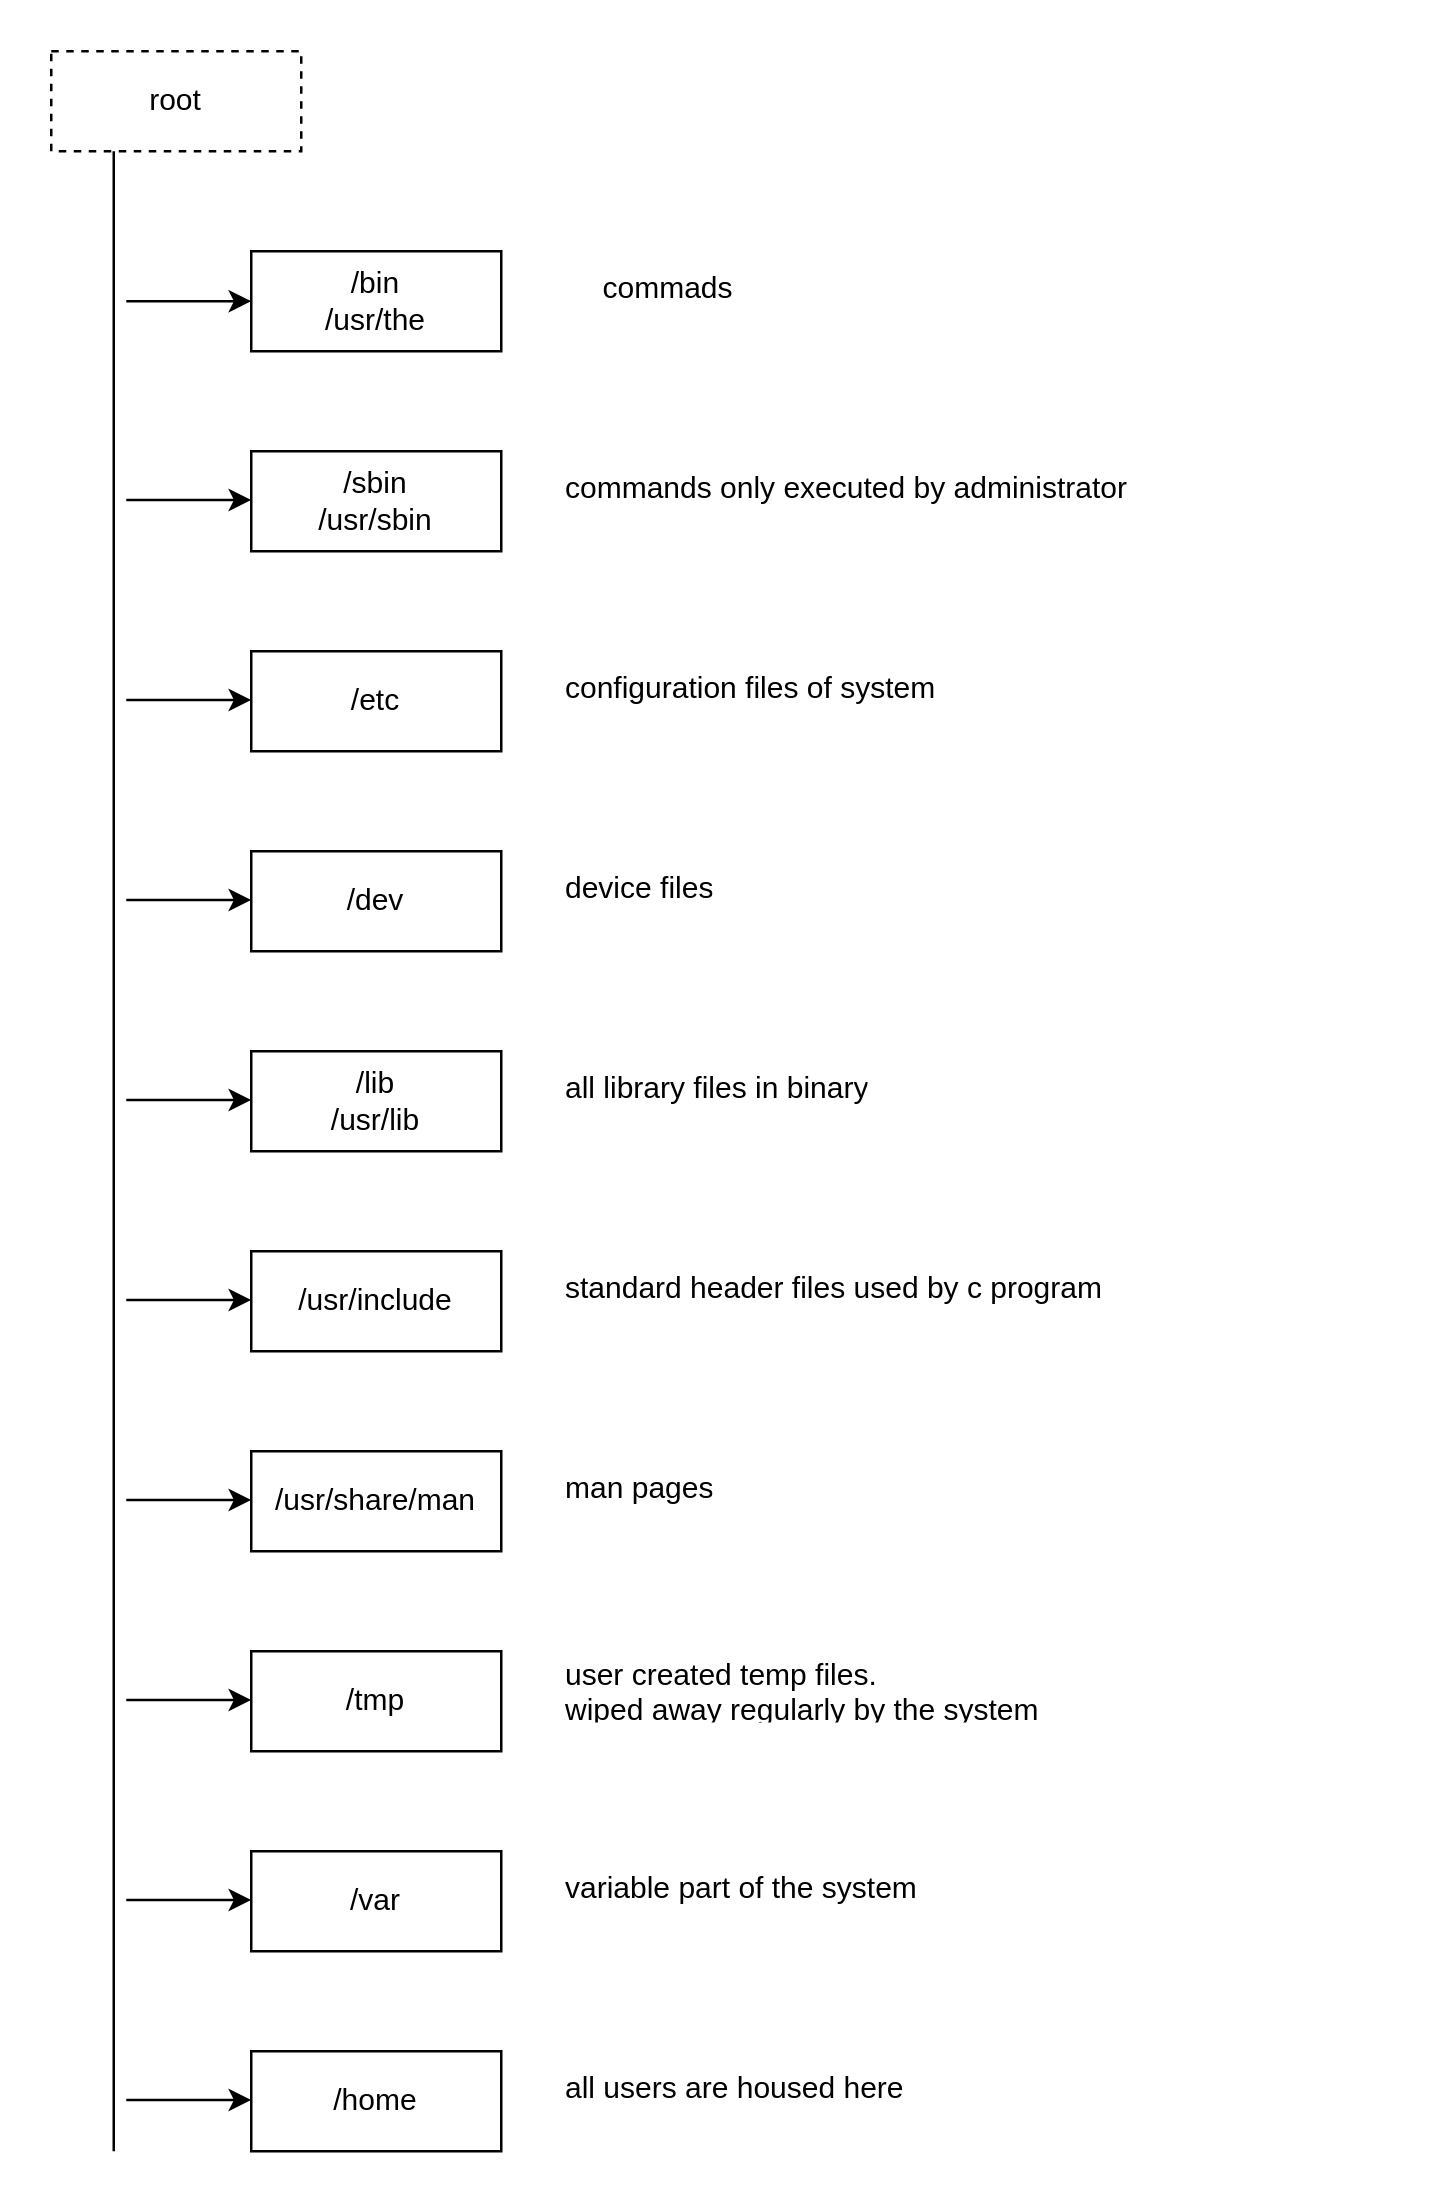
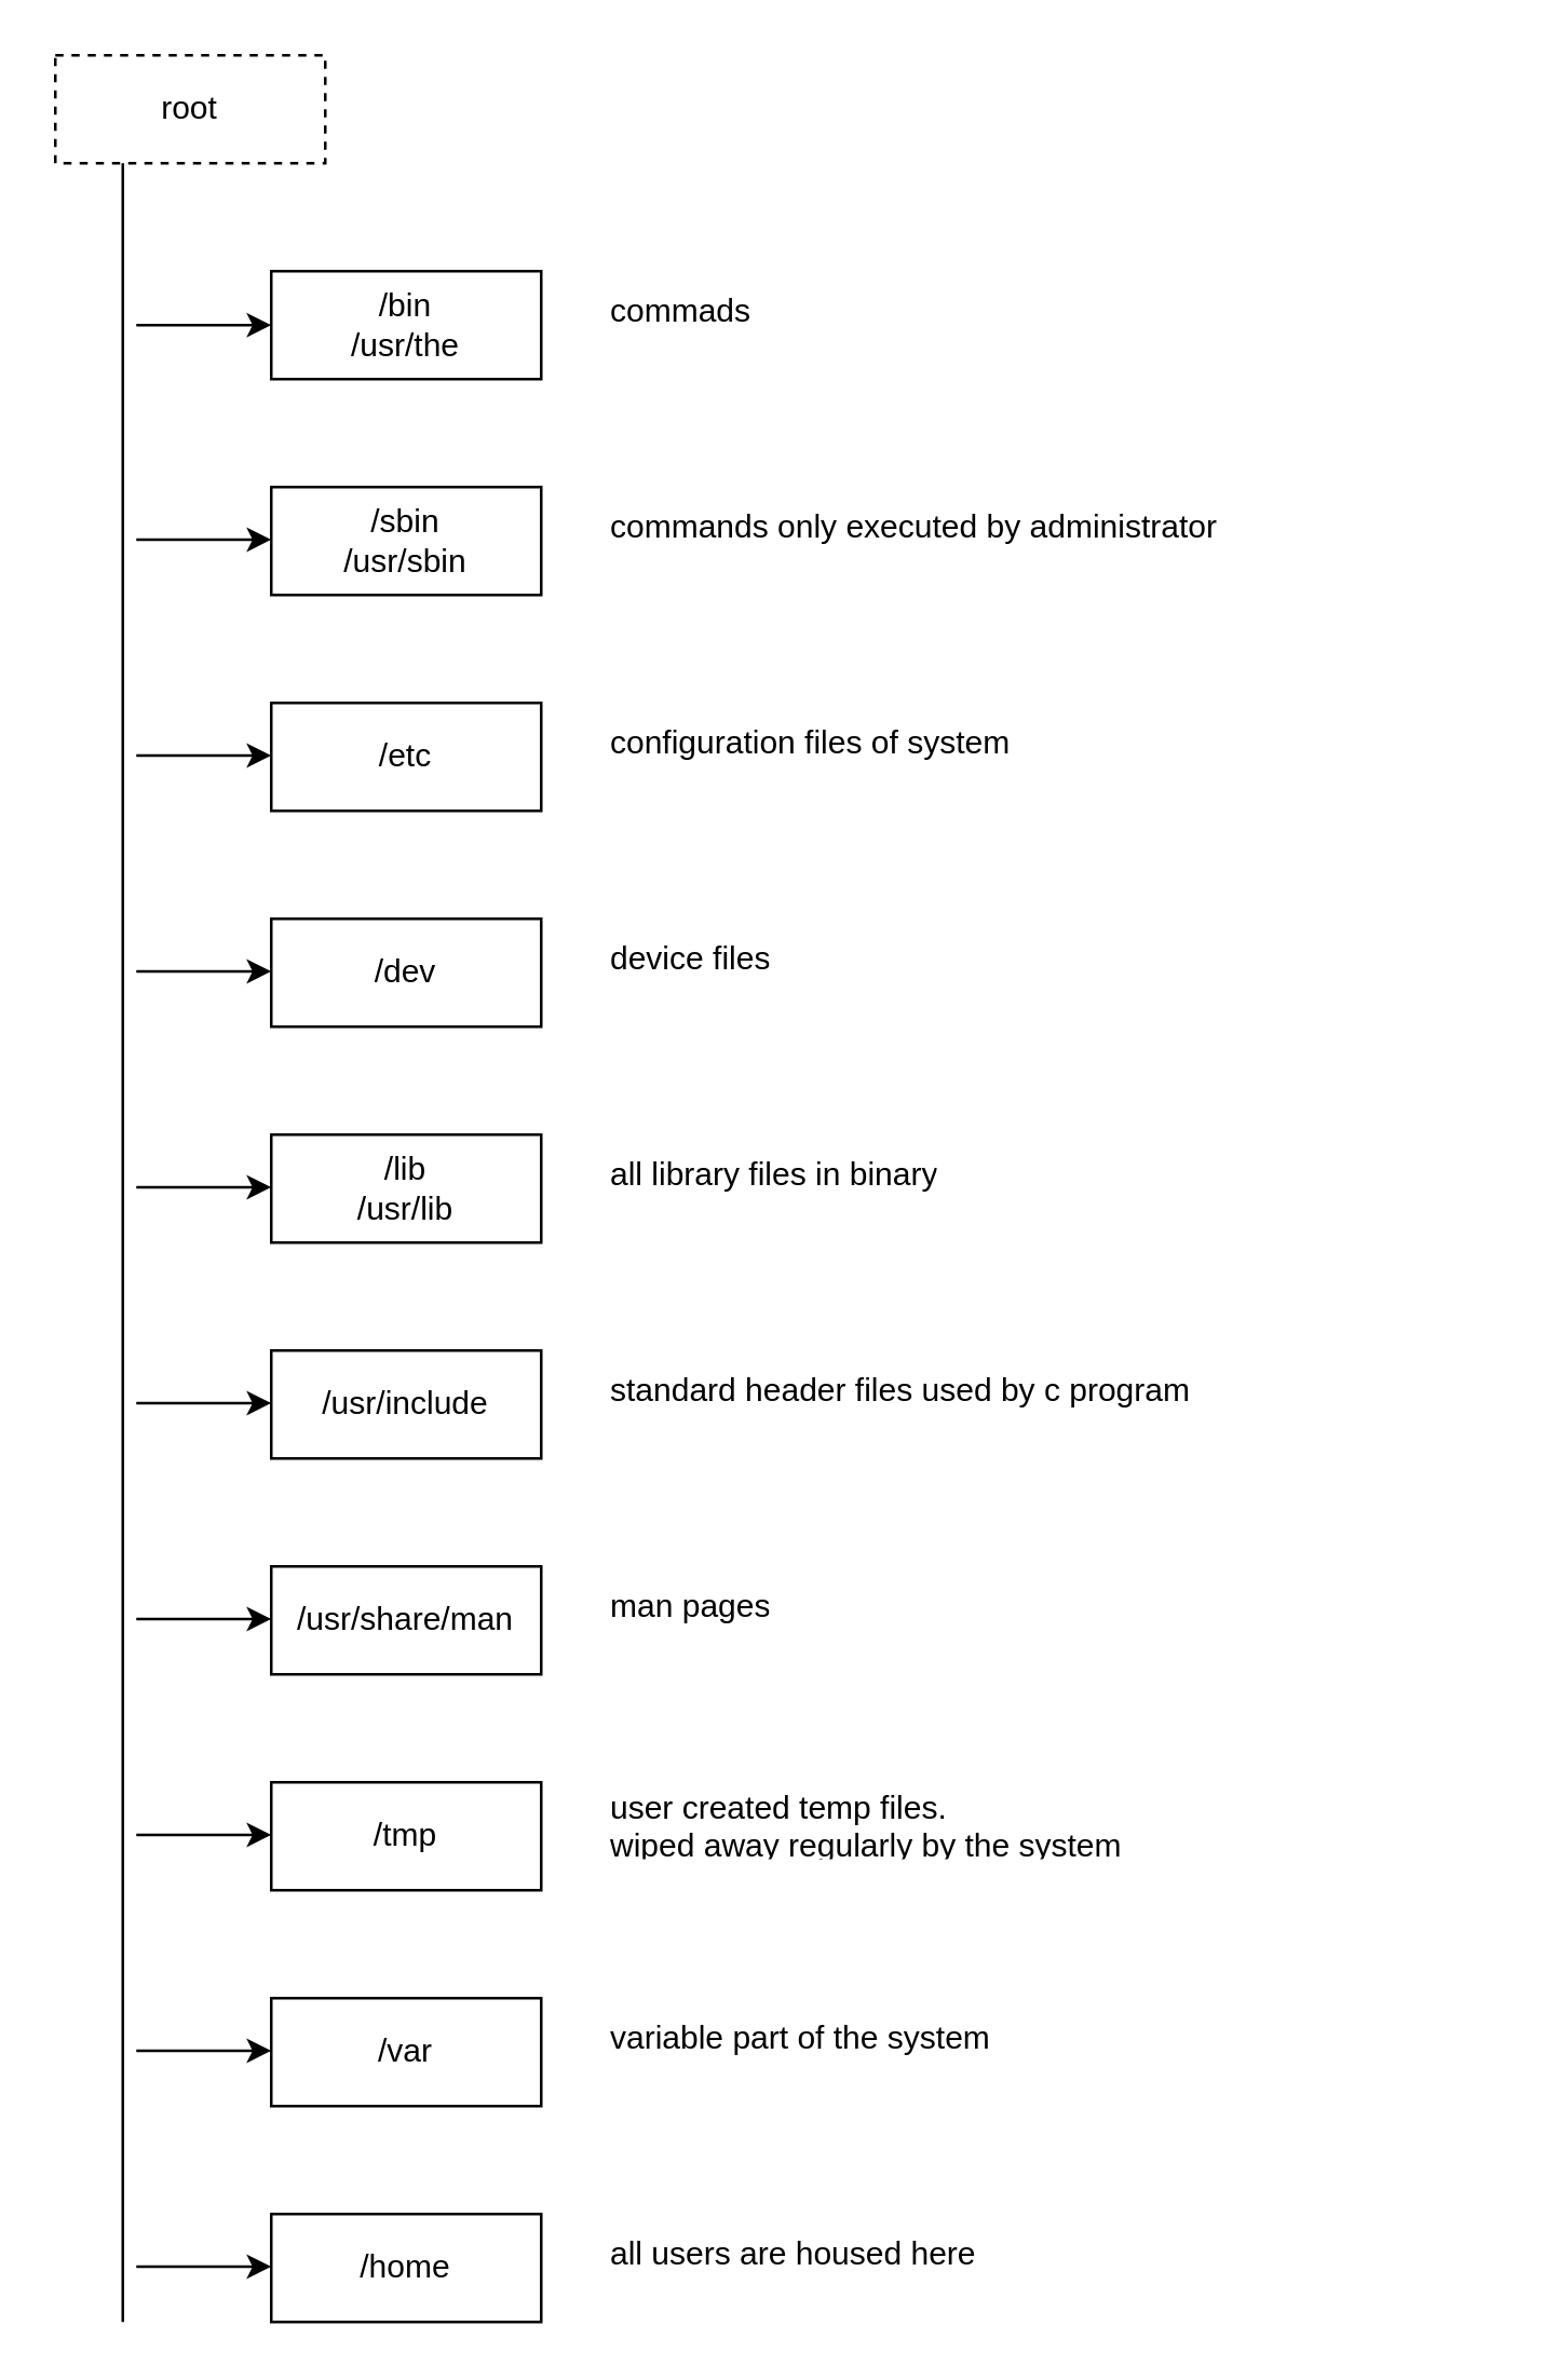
  <mxCell id="0" />
  <mxCell id="1" parent="0" />
  <mxCell id="2" value="root" style="whiteSpace=wrap;html=1;dashed=1;" vertex="1" parent="1"><mxGeometry x="20" y="20" width="100" height="40" as="geometry" /></mxCell>
  <mxCell id="3" value="/sbin&lt;br&gt;/usr/sbin" style="whiteSpace=wrap;html=1;" vertex="1" parent="1"><mxGeometry x="100" y="180" width="100" height="40" as="geometry" /></mxCell>
  <mxCell id="4" value="/bin&lt;br&gt;/usr/the" style="whiteSpace=wrap;html=1;" vertex="1" parent="1"><mxGeometry x="100" y="100" width="100" height="40" as="geometry" /></mxCell>
  <mxCell id="5" value="/etc" style="whiteSpace=wrap;html=1;" vertex="1" parent="1"><mxGeometry x="100" y="260" width="100" height="40" as="geometry" /></mxCell>
  <mxCell id="6" value="/dev" style="whiteSpace=wrap;html=1;" vertex="1" parent="1"><mxGeometry x="100" y="340" width="100" height="40" as="geometry" /></mxCell>
  <mxCell id="7" value="/lib&lt;br&gt;/usr/lib" style="whiteSpace=wrap;html=1;" vertex="1" parent="1"><mxGeometry x="100" y="420" width="100" height="40" as="geometry" /></mxCell>
  <mxCell id="8" value="/usr/include&lt;span style=&quot;color: rgba(0, 0, 0, 0); font-family: monospace; font-size: 0px; text-align: start;&quot;&gt;%3CmxGraphModel%3E%3Croot%3E%3CmxCell%20id%3D%220%22%2F%3E%3CmxCell%20id%3D%221%22%20parent%3D%220%22%2F%3E%3CmxCell%20id%3D%222%22%20value%3D%22%2Fbin%26lt%3Bbr%26gt%3B%2Fusr%2Fbin%22%20style%3D%22whiteSpace%3Dwrap%3Bhtml%3D1%3B%22%20vertex%3D%221%22%20parent%3D%221%22%3E%3CmxGeometry%20x%3D%22240%22%20y%3D%22200%22%20width%3D%22100%22%20height%3D%2240%22%20as%3D%22geometry%22%2F%3E%3C%2FmxCell%3E%3C%2Froot%3E%3C%2FmxGraphModel%3E&lt;/span&gt;" style="whiteSpace=wrap;html=1;" vertex="1" parent="1"><mxGeometry x="100" y="500" width="100" height="40" as="geometry" /></mxCell>
  <mxCell id="9" value="/usr/share/man" style="whiteSpace=wrap;html=1;" vertex="1" parent="1"><mxGeometry x="100" y="580" width="100" height="40" as="geometry" /></mxCell>
  <mxCell id="10" value="/tmp" style="whiteSpace=wrap;html=1;" vertex="1" parent="1"><mxGeometry x="100" y="660" width="100" height="40" as="geometry" /></mxCell>
  <mxCell id="11" value="/var" style="whiteSpace=wrap;html=1;" vertex="1" parent="1"><mxGeometry x="100" y="740" width="100" height="40" as="geometry" /></mxCell>
  <mxCell id="12" value="/home" style="whiteSpace=wrap;html=1;" vertex="1" parent="1"><mxGeometry x="100" y="820" width="100" height="40" as="geometry" /></mxCell>
  <mxCell id="13" value="" style="line;strokeWidth=1;direction=south;html=1;perimeter=backbonePerimeter;points=[];outlineConnect=0;" vertex="1" parent="1"><mxGeometry x="40" y="60" width="10" height="800" as="geometry" /></mxCell>
  <mxCell id="14" value="" style="endArrow=classic;html=1;" edge="1" parent="1"><mxGeometry width="50" height="50" relative="1" as="geometry"><mxPoint x="50" y="120" as="sourcePoint" /><mxPoint x="100" y="120" as="targetPoint" /></mxGeometry></mxCell>
  <mxCell id="15" value="" style="endArrow=classic;html=1;" edge="1" parent="1"><mxGeometry width="50" height="50" relative="1" as="geometry"><mxPoint x="50" y="199.5" as="sourcePoint" /><mxPoint x="100" y="199.5" as="targetPoint" /></mxGeometry></mxCell>
  <mxCell id="16" value="" style="endArrow=classic;html=1;" edge="1" parent="1"><mxGeometry width="50" height="50" relative="1" as="geometry"><mxPoint x="50" y="279.5" as="sourcePoint" /><mxPoint x="100" y="279.5" as="targetPoint" /></mxGeometry></mxCell>
  <mxCell id="17" value="" style="endArrow=classic;html=1;" edge="1" parent="1"><mxGeometry width="50" height="50" relative="1" as="geometry"><mxPoint x="50" y="359.5" as="sourcePoint" /><mxPoint x="100" y="359.5" as="targetPoint" /></mxGeometry></mxCell>
  <mxCell id="18" value="" style="endArrow=classic;html=1;" edge="1" parent="1"><mxGeometry width="50" height="50" relative="1" as="geometry"><mxPoint x="50" y="439.5" as="sourcePoint" /><mxPoint x="100" y="439.5" as="targetPoint" /></mxGeometry></mxCell>
  <mxCell id="19" value="" style="endArrow=classic;html=1;" edge="1" parent="1"><mxGeometry width="50" height="50" relative="1" as="geometry"><mxPoint x="50" y="519.5" as="sourcePoint" /><mxPoint x="100" y="519.5" as="targetPoint" /></mxGeometry></mxCell>
  <mxCell id="20" value="" style="endArrow=classic;html=1;" edge="1" parent="1"><mxGeometry width="50" height="50" relative="1" as="geometry"><mxPoint x="50" y="599.5" as="sourcePoint" /><mxPoint x="100" y="599.5" as="targetPoint" /></mxGeometry></mxCell>
  <mxCell id="21" value="" style="endArrow=classic;html=1;" edge="1" parent="1"><mxGeometry width="50" height="50" relative="1" as="geometry"><mxPoint x="50" y="679.5" as="sourcePoint" /><mxPoint x="100" y="679.5" as="targetPoint" /></mxGeometry></mxCell>
  <mxCell id="22" value="" style="endArrow=classic;html=1;" edge="1" parent="1"><mxGeometry width="50" height="50" relative="1" as="geometry"><mxPoint x="50" y="759.5" as="sourcePoint" /><mxPoint x="100" y="759.5" as="targetPoint" /></mxGeometry></mxCell>
  <mxCell id="23" value="" style="endArrow=classic;html=1;" edge="1" parent="1"><mxGeometry width="50" height="50" relative="1" as="geometry"><mxPoint x="50" y="839.5" as="sourcePoint" /><mxPoint x="100" y="839.5" as="targetPoint" /></mxGeometry></mxCell>
- <mxCell id="24" value="commads" style="text;strokeColor=none;fillColor=none;align=left;verticalAlign=middle;spacingLeft=4;spacingRight=4;overflow=hidden;points=[[0,0.5],[1,0.5]];portConstraint=eastwest;rotatable=0;whiteSpace=wrap;html=1;strokeWidth=1;" vertex="1" parent="1"><mxGeometry x="235" y="100" width="80" height="30" as="geometry" /></mxCell>
+ <mxCell id="24" value="commads" style="text;strokeColor=none;fillColor=none;align=left;verticalAlign=middle;spacingLeft=4;spacingRight=4;overflow=hidden;points=[[0,0.5],[1,0.5]];portConstraint=eastwest;rotatable=0;whiteSpace=wrap;html=1;strokeWidth=1;" vertex="1" parent="1"><mxGeometry x="220" y="100" width="80" height="30" as="geometry" /></mxCell>
  <mxCell id="25" value="commands only executed by administrator" style="text;strokeColor=none;fillColor=none;align=left;verticalAlign=middle;spacingLeft=4;spacingRight=4;overflow=hidden;points=[[0,0.5],[1,0.5]];portConstraint=eastwest;rotatable=0;whiteSpace=wrap;html=1;strokeWidth=1;" vertex="1" parent="1"><mxGeometry x="220" y="180" width="330" height="30" as="geometry" /></mxCell>
  <mxCell id="26" value="configuration files of system" style="text;strokeColor=none;fillColor=none;align=left;verticalAlign=middle;spacingLeft=4;spacingRight=4;overflow=hidden;points=[[0,0.5],[1,0.5]];portConstraint=eastwest;rotatable=0;whiteSpace=wrap;html=1;strokeWidth=1;" vertex="1" parent="1"><mxGeometry x="220" y="260" width="280" height="30" as="geometry" /></mxCell>
  <mxCell id="27" value="device files" style="text;strokeColor=none;fillColor=none;align=left;verticalAlign=middle;spacingLeft=4;spacingRight=4;overflow=hidden;points=[[0,0.5],[1,0.5]];portConstraint=eastwest;rotatable=0;whiteSpace=wrap;html=1;strokeWidth=1;" vertex="1" parent="1"><mxGeometry x="220" y="340" width="80" height="30" as="geometry" /></mxCell>
  <mxCell id="28" value="all library files in binary" style="text;strokeColor=none;fillColor=none;align=left;verticalAlign=middle;spacingLeft=4;spacingRight=4;overflow=hidden;points=[[0,0.5],[1,0.5]];portConstraint=eastwest;rotatable=0;whiteSpace=wrap;html=1;strokeWidth=1;" vertex="1" parent="1"><mxGeometry x="220" y="420" width="280" height="30" as="geometry" /></mxCell>
  <mxCell id="29" value="standard header files used by c program" style="text;strokeColor=none;fillColor=none;align=left;verticalAlign=middle;spacingLeft=4;spacingRight=4;overflow=hidden;points=[[0,0.5],[1,0.5]];portConstraint=eastwest;rotatable=0;whiteSpace=wrap;html=1;strokeWidth=1;" vertex="1" parent="1"><mxGeometry x="220" y="500" width="310" height="30" as="geometry" /></mxCell>
  <mxCell id="30" value="man pages" style="text;strokeColor=none;fillColor=none;align=left;verticalAlign=middle;spacingLeft=4;spacingRight=4;overflow=hidden;points=[[0,0.5],[1,0.5]];portConstraint=eastwest;rotatable=0;whiteSpace=wrap;html=1;strokeWidth=1;" vertex="1" parent="1"><mxGeometry x="220" y="580" width="80" height="30" as="geometry" /></mxCell>
  <mxCell id="31" value="user created temp files.&lt;br&gt;wiped away regularly by the system" style="text;strokeColor=none;fillColor=none;align=left;verticalAlign=middle;spacingLeft=4;spacingRight=4;overflow=hidden;points=[[0,0.5],[1,0.5]];portConstraint=eastwest;rotatable=0;whiteSpace=wrap;html=1;strokeWidth=1;" vertex="1" parent="1"><mxGeometry x="220" y="660" width="320" height="30" as="geometry" /></mxCell>
  <mxCell id="32" value="variable part of the system" style="text;strokeColor=none;fillColor=none;align=left;verticalAlign=middle;spacingLeft=4;spacingRight=4;overflow=hidden;points=[[0,0.5],[1,0.5]];portConstraint=eastwest;rotatable=0;whiteSpace=wrap;html=1;strokeWidth=1;" vertex="1" parent="1"><mxGeometry x="220" y="740" width="280" height="30" as="geometry" /></mxCell>
  <mxCell id="33" value="all users are housed here" style="text;strokeColor=none;fillColor=none;align=left;verticalAlign=middle;spacingLeft=4;spacingRight=4;overflow=hidden;points=[[0,0.5],[1,0.5]];portConstraint=eastwest;rotatable=0;whiteSpace=wrap;html=1;strokeWidth=1;" vertex="1" parent="1"><mxGeometry x="220" y="820" width="300" height="30" as="geometry" /></mxCell>
